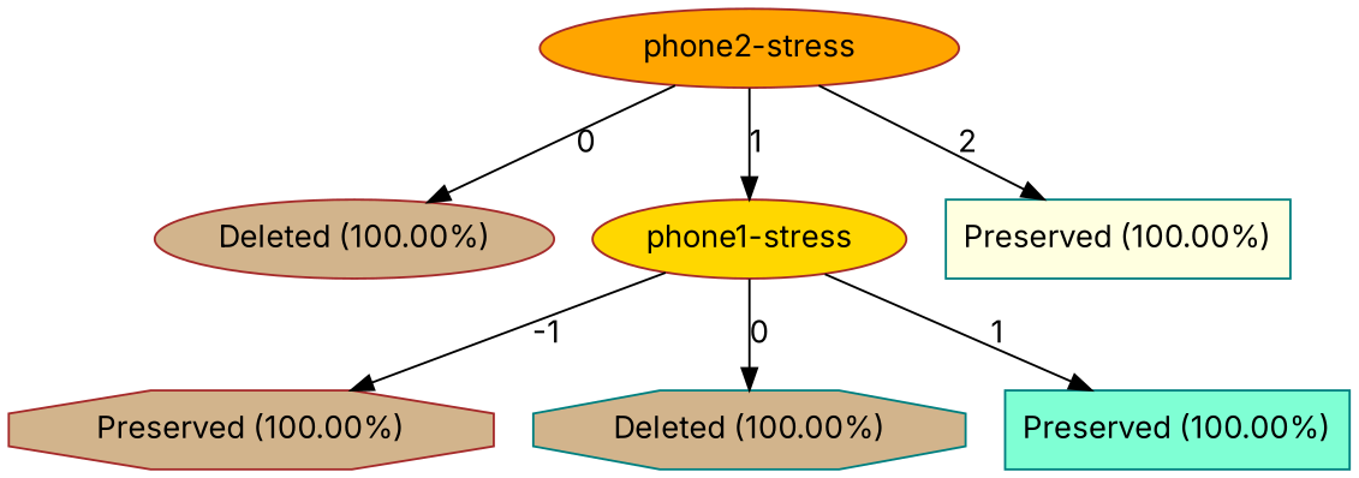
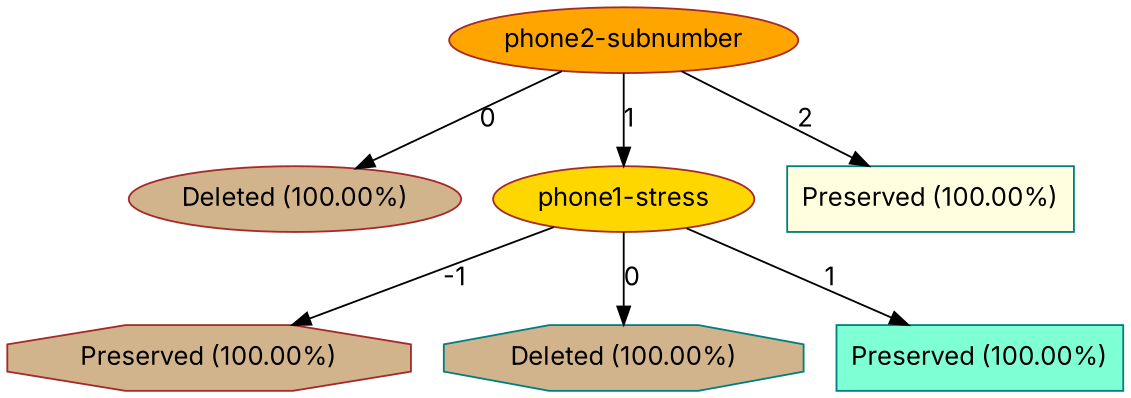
  digraph {
    fontname=Inter
    node [shape=ellipse style=filled fillcolor=tan color=brown fontname=Inter]
    edge [fontname=Inter]
-   n1 [label="phone2-stress" fillcolor=orange]
+   n1 [label="phone2-subnumber" fillcolor=orange]
    n2 [label="Deleted (100.00%)"]
    n3 [label="phone1-stress" fillcolor=gold]
    n4 [label="Preserved (100.00%)" shape=box fillcolor=lightyellow color=teal]
    n5 [label="Preserved (100.00%)" shape=octagon]
    n6 [label="Deleted (100.00%)" shape=octagon color=teal]
    n7 [label="Preserved (100.00%)" shape=box fillcolor=aquamarine color=teal]
    n1 -> n2 [label=0]
    n1 -> n3 [label=1]
    n1 -> n4 [label=2]
    n3 -> n5 [label=-1]
    n3 -> n6 [label=0]
    n3 -> n7 [label=1]
  }
